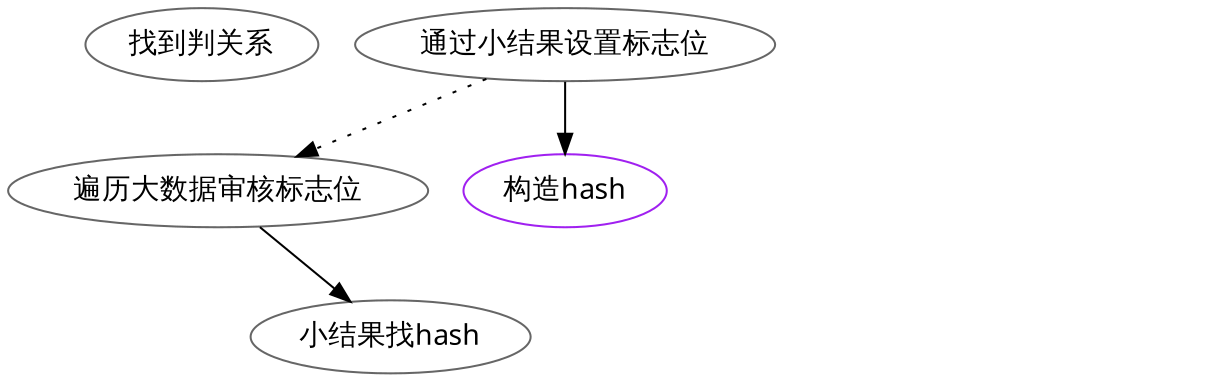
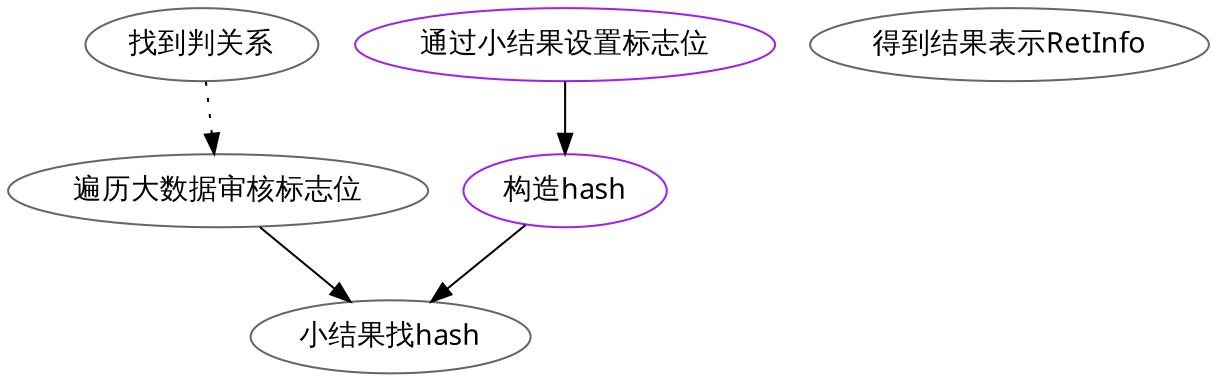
  digraph {
    node [color=gray40 fontname="Microsoft YaHei"]
    edge [style=solid]
-   n1 [label="通过小结果设置标志位"]
+   n1 [color=purple label="通过小结果设置标志位"]
    n2 [label="遍历大数据审核标志位"]
    n3 [color=purple label="构造hash"]
    n4 [label="小结果找hash"]
    n5 [label="找到判关系"]
-   n1 -> n2 [style=dotted]
+   n6 [label="得到结果表示RetInfo"]
+   n5 -> n2 [style=dotted]
    n1 -> n3
    n2 -> n4
+   n3 -> n4
  }
